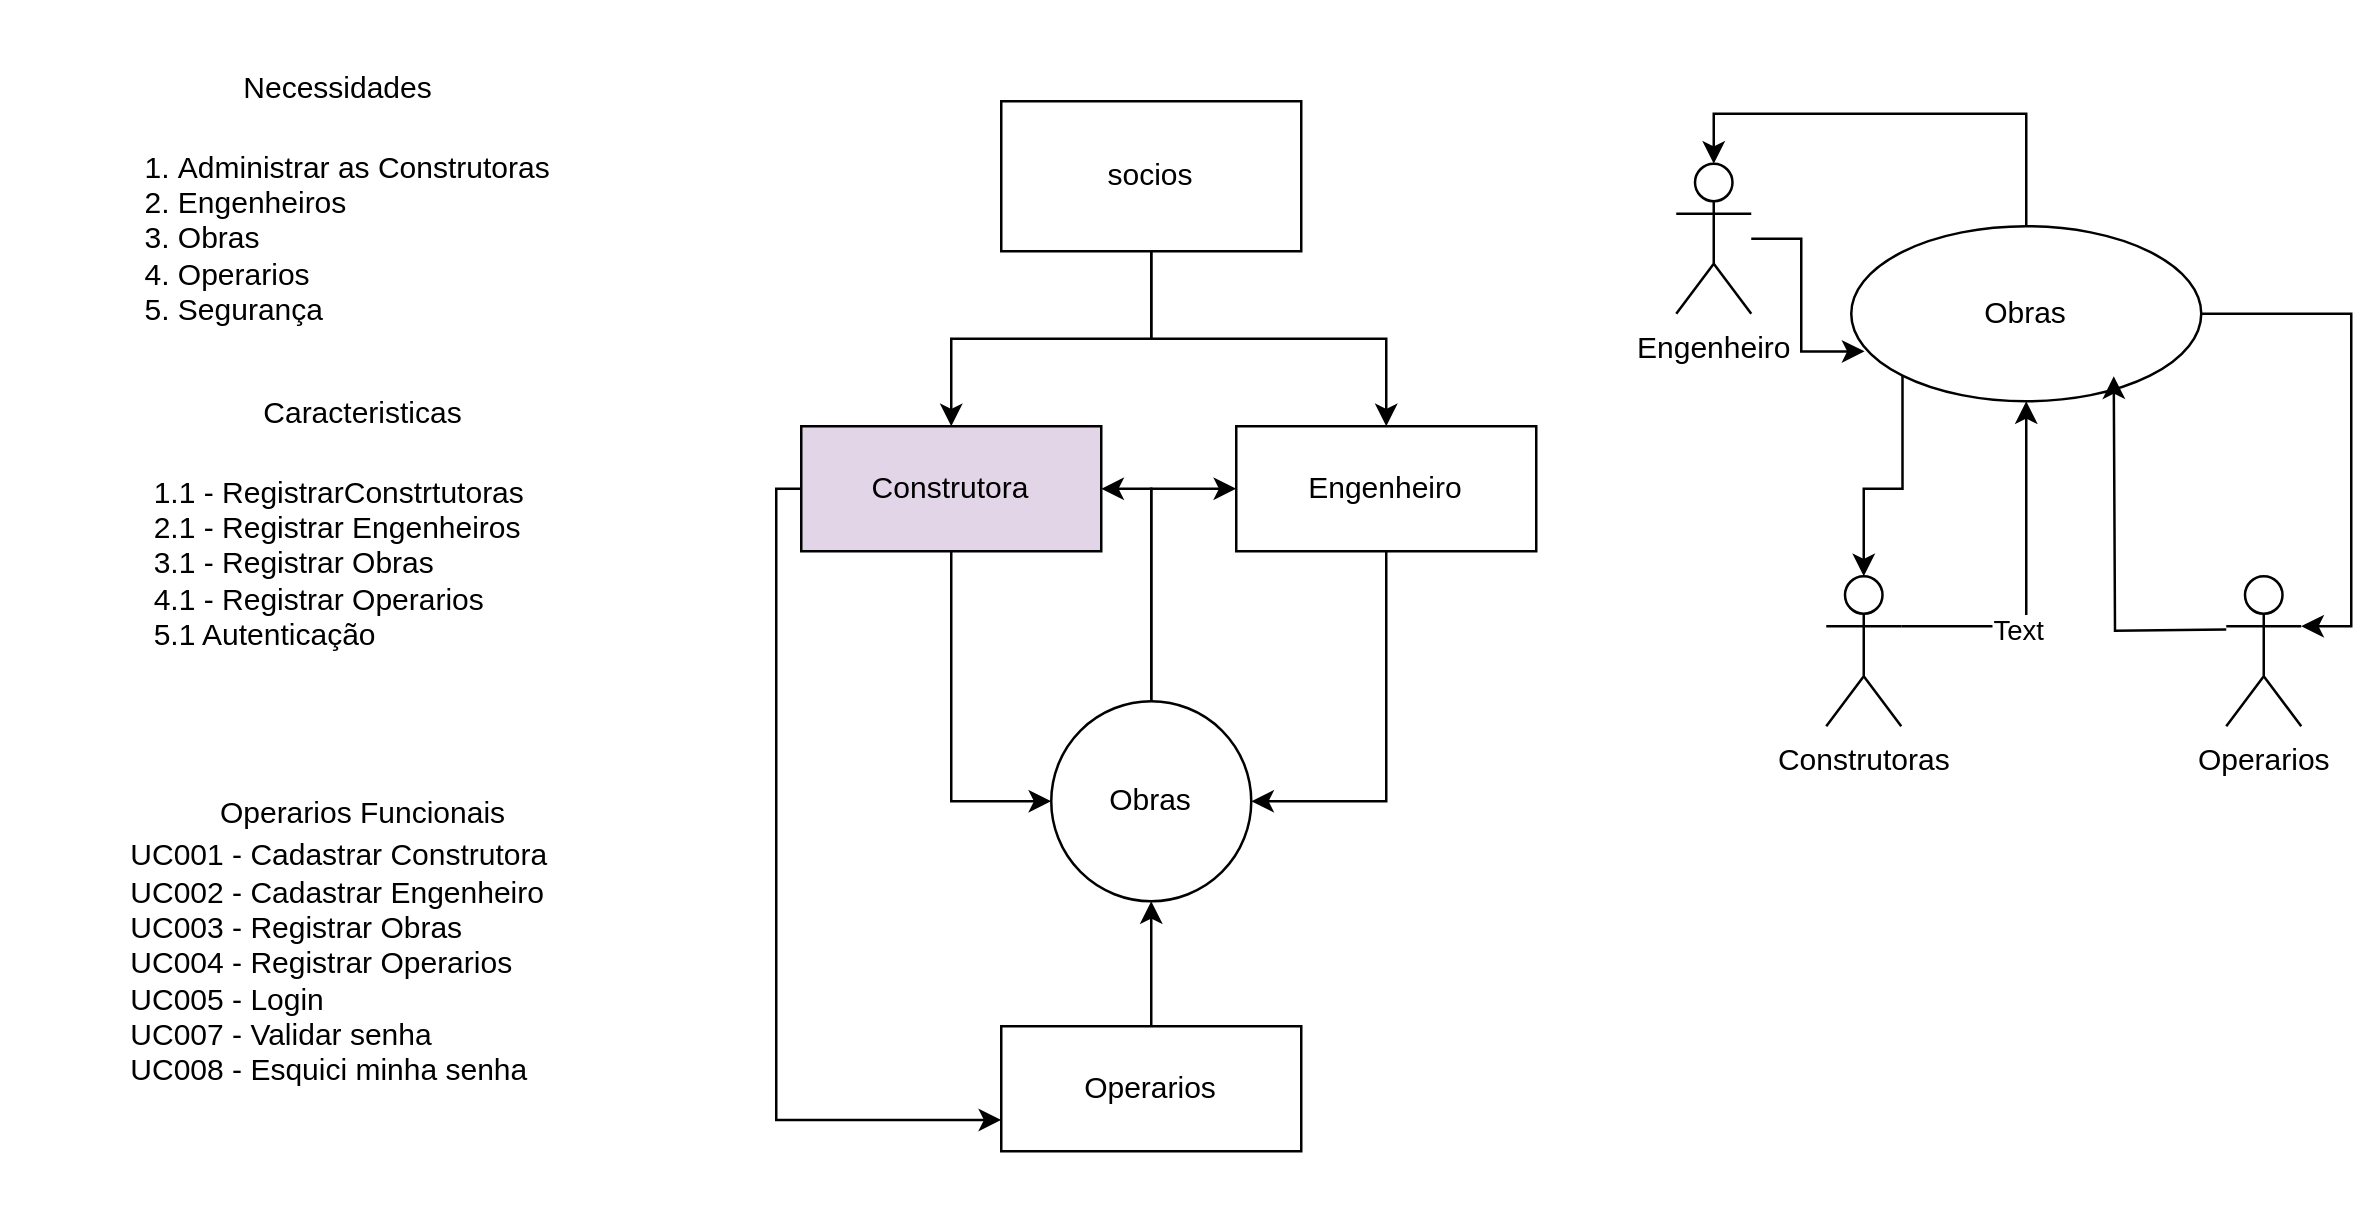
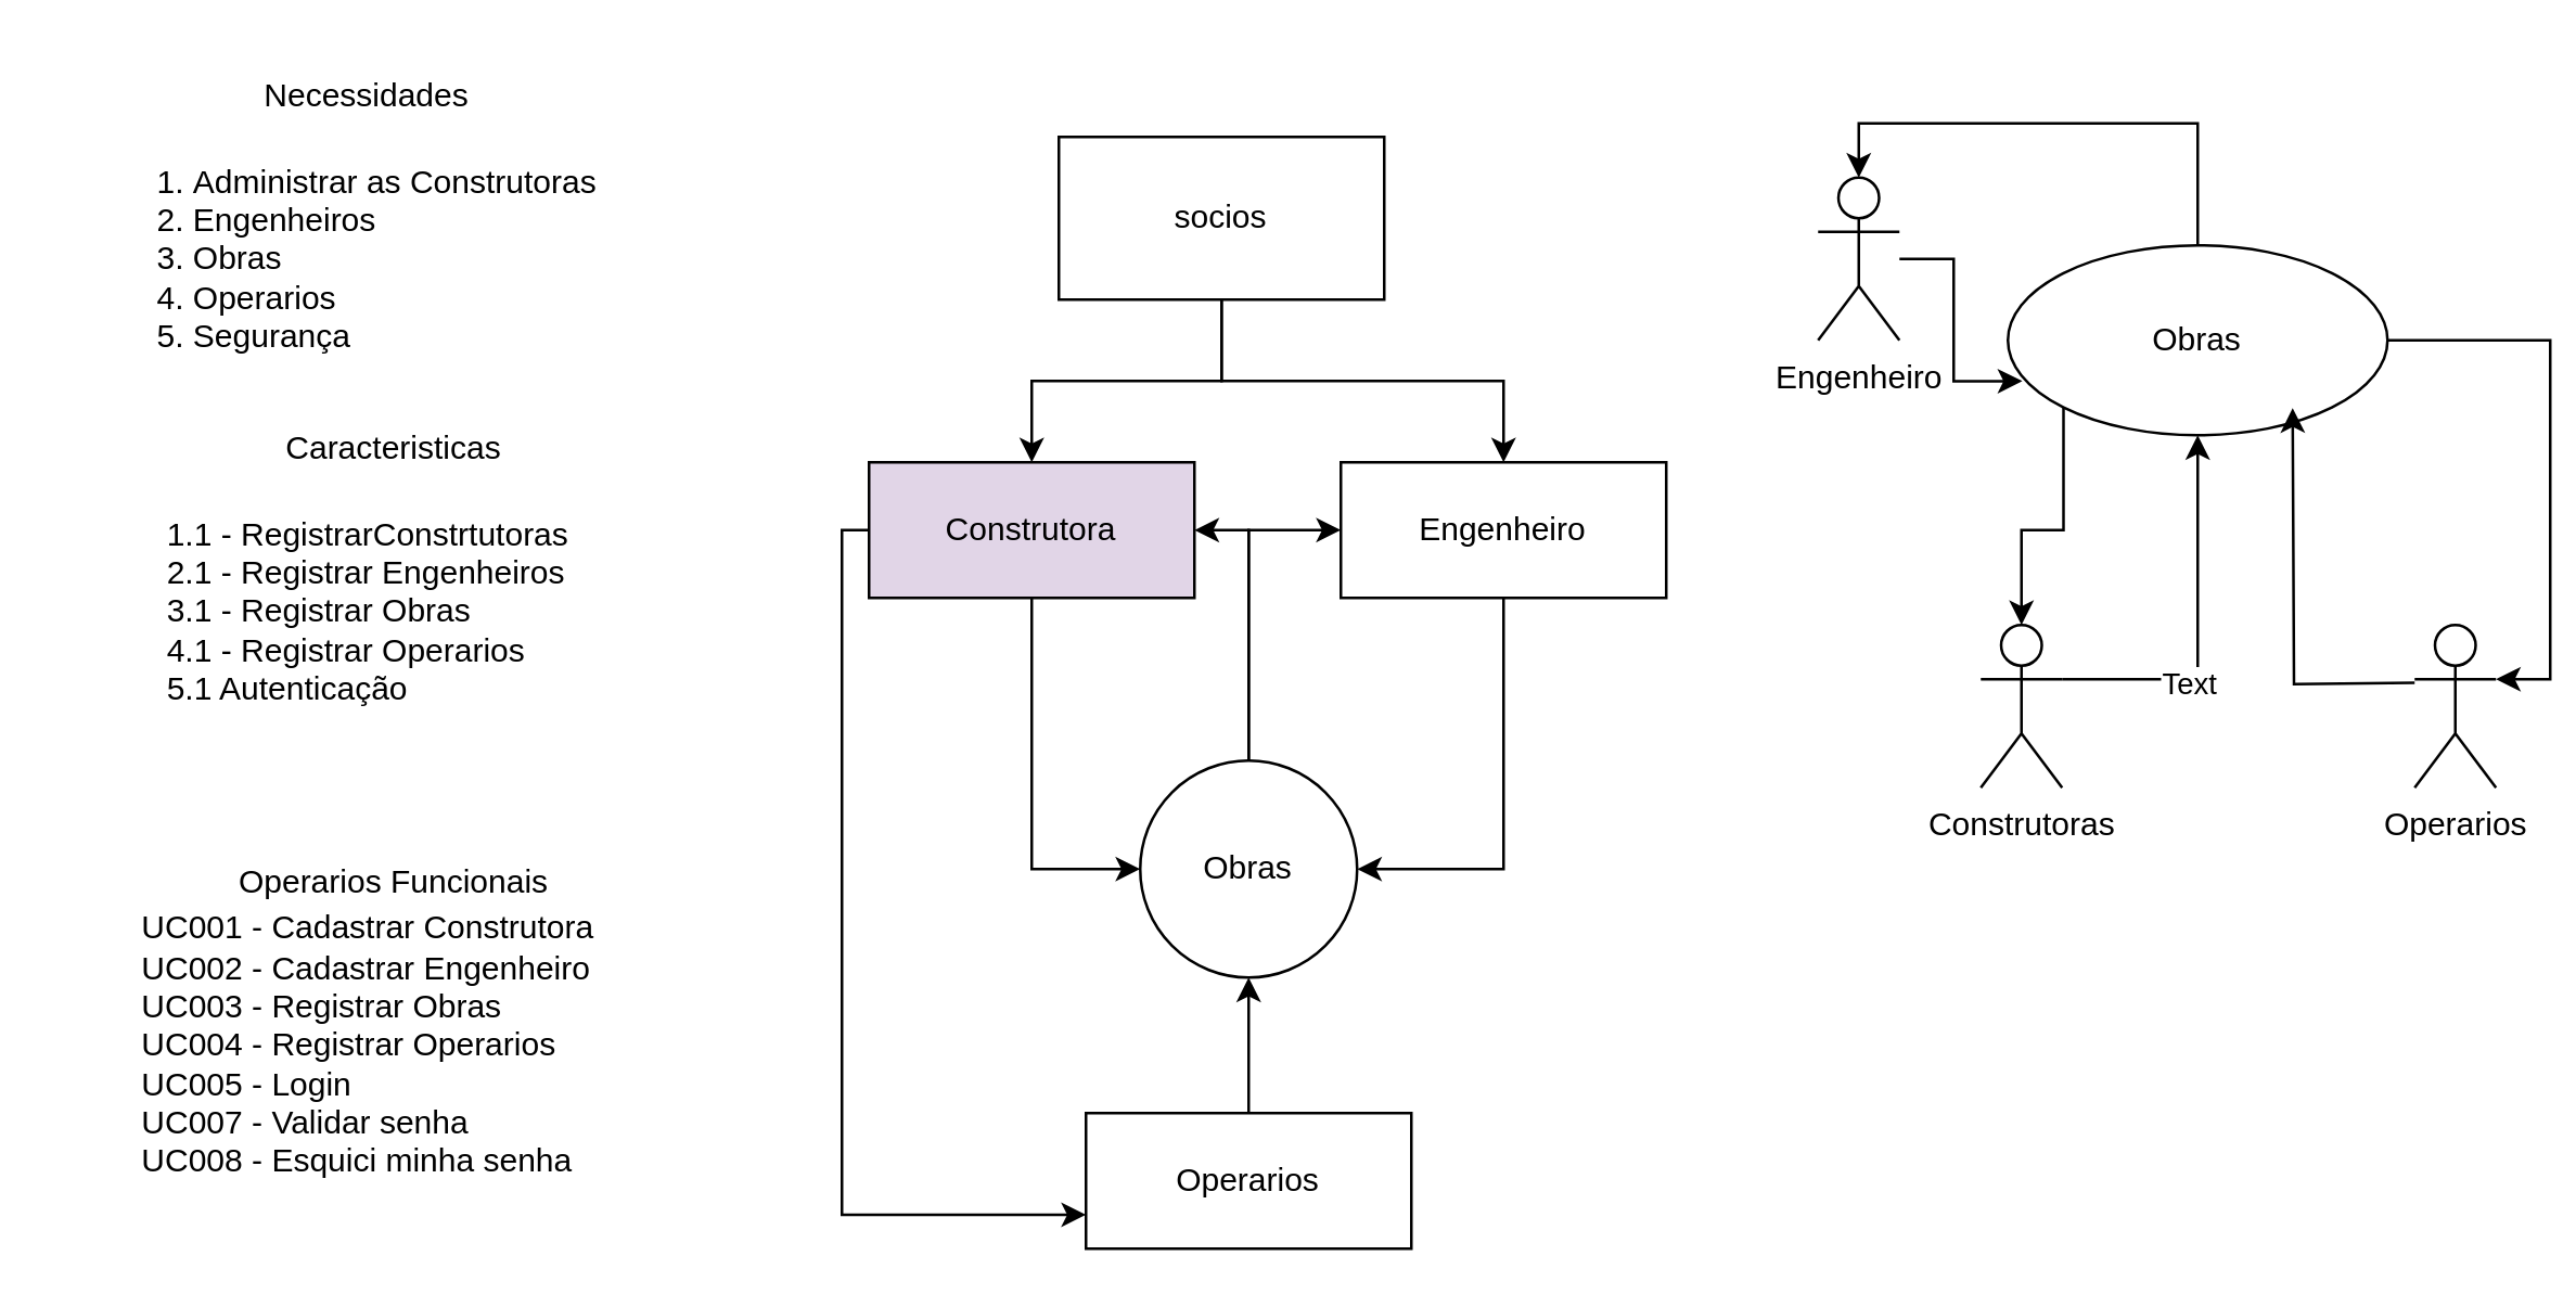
  <mxCell id="0" />
  <mxCell id="1" parent="0" />
  <mxCell id="2" value="&lt;ol&gt;&lt;li style=&quot;text-align: left;&quot;&gt;Administrar as Construtoras&lt;/li&gt;&lt;li style=&quot;text-align: left;&quot;&gt;Engenheiros&lt;/li&gt;&lt;li style=&quot;text-align: left;&quot;&gt;Obras&lt;/li&gt;&lt;li style=&quot;text-align: left;&quot;&gt;Operarios&lt;/li&gt;&lt;li style=&quot;text-align: left;&quot;&gt;Segurança&lt;/li&gt;&lt;/ol&gt;" style="text;html=1;align=center;verticalAlign=middle;resizable=0;points=[];autosize=1;strokeColor=none;fillColor=none;" vertex="1" parent="1"><mxGeometry x="20" y="40" width="210" height="110" as="geometry" /></mxCell>
  <mxCell id="3" value="Necessidades" style="text;html=1;strokeColor=none;fillColor=none;align=center;verticalAlign=middle;whiteSpace=wrap;rounded=0;" vertex="1" parent="1"><mxGeometry x="60" y="20" width="150" height="30" as="geometry" /></mxCell>
  <mxCell id="4" value="&lt;div style=&quot;text-align: left;&quot;&gt;1.1 - RegistrarConstrtutoras&lt;/div&gt;&lt;div style=&quot;text-align: left;&quot;&gt;2.1 - Registrar Engenheiros&lt;/div&gt;&lt;div style=&quot;text-align: left;&quot;&gt;3.1 - Registrar Obras&lt;/div&gt;&lt;div style=&quot;text-align: left;&quot;&gt;4.1 - Registrar Operarios&lt;/div&gt;&lt;div style=&quot;text-align: left;&quot;&gt;5.1 Autenticação&lt;/div&gt;" style="text;html=1;align=center;verticalAlign=middle;resizable=0;points=[];autosize=1;strokeColor=none;fillColor=none;" vertex="1" parent="1"><mxGeometry x="50" y="180" width="170" height="90" as="geometry" /></mxCell>
  <mxCell id="5" value="Caracteristicas" style="text;html=1;strokeColor=none;fillColor=none;align=center;verticalAlign=middle;whiteSpace=wrap;rounded=0;" vertex="1" parent="1"><mxGeometry x="70" y="150" width="150" height="30" as="geometry" /></mxCell>
  <mxCell id="6" value="&lt;div style=&quot;text-align: left;&quot;&gt;UC001 - Cadastrar Construtora&lt;/div&gt;&lt;div style=&quot;text-align: left;&quot;&gt;UC002 - Cadastrar Engenheiro&lt;/div&gt;&lt;div style=&quot;text-align: left;&quot;&gt;UC003 - Registrar Obras&lt;/div&gt;&lt;div style=&quot;text-align: left;&quot;&gt;UC004 - Registrar Operarios&lt;/div&gt;&lt;div style=&quot;text-align: left;&quot;&gt;UC005 - Login&lt;/div&gt;&lt;div style=&quot;text-align: left;&quot;&gt;UC007 - Validar senha&lt;/div&gt;&lt;div style=&quot;text-align: left;&quot;&gt;UC008 - Esquici minha senha&lt;/div&gt;" style="text;html=1;align=center;verticalAlign=middle;resizable=0;points=[];autosize=1;strokeColor=none;fillColor=none;" vertex="1" parent="1"><mxGeometry x="40" y="330" width="190" height="110" as="geometry" /></mxCell>
  <mxCell id="7" value="Operarios Funcionais" style="text;html=1;strokeColor=none;fillColor=none;align=center;verticalAlign=middle;whiteSpace=wrap;rounded=0;" vertex="1" parent="1"><mxGeometry x="70" y="310" width="150" height="30" as="geometry" /></mxCell>
  <mxCell id="8" style="edgeStyle=orthogonalEdgeStyle;rounded=0;orthogonalLoop=1;jettySize=auto;html=1;entryX=0.5;entryY=0;entryDx=0;entryDy=0;" edge="1" parent="1" source="10" target="13"><mxGeometry relative="1" as="geometry" /></mxCell>
  <mxCell id="9" style="edgeStyle=orthogonalEdgeStyle;rounded=0;orthogonalLoop=1;jettySize=auto;html=1;" edge="1" parent="1" source="10" target="15"><mxGeometry relative="1" as="geometry" /></mxCell>
- <mxCell id="10" value="socios" style="rounded=0;whiteSpace=wrap;html=1;" vertex="1" parent="1"><mxGeometry x="400" y="40" width="120" height="60" as="geometry" /></mxCell>
+ <mxCell id="10" value="socios" style="rounded=0;whiteSpace=wrap;html=1;" vertex="1" parent="1"><mxGeometry x="390" y="50" width="120" height="60" as="geometry" /></mxCell>
  <mxCell id="11" style="edgeStyle=orthogonalEdgeStyle;rounded=0;orthogonalLoop=1;jettySize=auto;html=1;entryX=0;entryY=0.5;entryDx=0;entryDy=0;" edge="1" parent="1" source="13" target="18"><mxGeometry relative="1" as="geometry" /></mxCell>
  <mxCell id="12" style="edgeStyle=orthogonalEdgeStyle;rounded=0;orthogonalLoop=1;jettySize=auto;html=1;entryX=0;entryY=0.75;entryDx=0;entryDy=0;" edge="1" parent="1" source="13" target="20"><mxGeometry relative="1" as="geometry"><Array as="points"><mxPoint x="310" y="195" /><mxPoint x="310" y="448" /></Array></mxGeometry></mxCell>
  <mxCell id="13" value="Construtora" style="rounded=0;whiteSpace=wrap;html=1;fillColor=#e1d5e7;" vertex="1" parent="1"><mxGeometry x="320" y="170" width="120" height="50" as="geometry" /></mxCell>
  <mxCell id="14" style="edgeStyle=orthogonalEdgeStyle;rounded=0;orthogonalLoop=1;jettySize=auto;html=1;entryX=1;entryY=0.5;entryDx=0;entryDy=0;" edge="1" parent="1" source="15" target="18"><mxGeometry relative="1" as="geometry" /></mxCell>
  <mxCell id="15" value="Engenheiro" style="rounded=0;whiteSpace=wrap;html=1;" vertex="1" parent="1"><mxGeometry x="494" y="170" width="120" height="50" as="geometry" /></mxCell>
  <mxCell id="16" style="edgeStyle=orthogonalEdgeStyle;rounded=0;orthogonalLoop=1;jettySize=auto;html=1;exitX=0.5;exitY=0;exitDx=0;exitDy=0;entryX=1;entryY=0.5;entryDx=0;entryDy=0;" edge="1" parent="1" source="18" target="13"><mxGeometry relative="1" as="geometry" /></mxCell>
  <mxCell id="17" style="edgeStyle=orthogonalEdgeStyle;rounded=0;orthogonalLoop=1;jettySize=auto;html=1;entryX=0;entryY=0.5;entryDx=0;entryDy=0;" edge="1" parent="1" source="18" target="15"><mxGeometry relative="1" as="geometry" /></mxCell>
  <mxCell id="18" value="Obras" style="ellipse;whiteSpace=wrap;html=1;aspect=fixed;" vertex="1" parent="1"><mxGeometry x="420" y="280" width="80" height="80" as="geometry" /></mxCell>
  <mxCell id="19" style="edgeStyle=orthogonalEdgeStyle;rounded=0;orthogonalLoop=1;jettySize=auto;html=1;exitX=0.5;exitY=0;exitDx=0;exitDy=0;entryX=0.5;entryY=1;entryDx=0;entryDy=0;" edge="1" parent="1" source="20" target="18"><mxGeometry relative="1" as="geometry" /></mxCell>
  <mxCell id="20" value="Operarios" style="rounded=0;whiteSpace=wrap;html=1;" vertex="1" parent="1"><mxGeometry x="400" y="410" width="120" height="50" as="geometry" /></mxCell>
  <mxCell id="21" value="Obras" style="ellipse;whiteSpace=wrap;html=1;" vertex="1" parent="1"><mxGeometry x="740" y="90" width="140" height="70" as="geometry" /></mxCell>
  <mxCell id="22" value="" style="edgeStyle=orthogonalEdgeStyle;rounded=0;orthogonalLoop=1;jettySize=auto;html=1;exitX=1;exitY=0.333;exitDx=0;exitDy=0;exitPerimeter=0;" edge="1" parent="1" source="24" target="21"><mxGeometry relative="1" as="geometry" /></mxCell>
  <mxCell id="23" value="Text" style="edgeLabel;html=1;align=center;verticalAlign=middle;resizable=0;points=[];" vertex="1" connectable="0" parent="22"><mxGeometry x="-0.335" y="-2" relative="1" as="geometry"><mxPoint as="offset" /></mxGeometry></mxCell>
  <mxCell id="24" value="Construtoras" style="shape=umlActor;verticalLabelPosition=bottom;verticalAlign=top;html=1;" vertex="1" parent="1"><mxGeometry x="730" y="230" width="30" height="60" as="geometry" /></mxCell>
  <mxCell id="25" value="Operarios" style="shape=umlActor;verticalLabelPosition=bottom;verticalAlign=top;html=1;" vertex="1" parent="1"><mxGeometry x="890" y="230" width="30" height="60" as="geometry" /></mxCell>
  <mxCell id="26" value="Engenheiro" style="shape=umlActor;verticalLabelPosition=bottom;verticalAlign=top;html=1;" vertex="1" parent="1"><mxGeometry x="670" y="65" width="30" height="60" as="geometry" /></mxCell>
  <mxCell id="27" style="edgeStyle=orthogonalEdgeStyle;rounded=0;orthogonalLoop=1;jettySize=auto;html=1;entryX=1;entryY=0.333;entryDx=0;entryDy=0;entryPerimeter=0;" edge="1" parent="1" source="21" target="25"><mxGeometry relative="1" as="geometry" /></mxCell>
  <mxCell id="28" style="edgeStyle=orthogonalEdgeStyle;rounded=0;orthogonalLoop=1;jettySize=auto;html=1;entryX=0.75;entryY=0.982;entryDx=0;entryDy=0;entryPerimeter=0;" edge="1" parent="1"><mxGeometry relative="1" as="geometry"><mxPoint x="890" y="251.26" as="sourcePoint" /><mxPoint x="845" y="150" as="targetPoint" /></mxGeometry></mxCell>
  <mxCell id="29" style="edgeStyle=orthogonalEdgeStyle;rounded=0;orthogonalLoop=1;jettySize=auto;html=1;entryX=0.038;entryY=0.715;entryDx=0;entryDy=0;entryPerimeter=0;" edge="1" parent="1" source="26" target="21"><mxGeometry relative="1" as="geometry" /></mxCell>
  <mxCell id="30" style="edgeStyle=orthogonalEdgeStyle;rounded=0;orthogonalLoop=1;jettySize=auto;html=1;exitX=0.5;exitY=0;exitDx=0;exitDy=0;entryX=0.5;entryY=0;entryDx=0;entryDy=0;entryPerimeter=0;" edge="1" parent="1" source="21" target="26"><mxGeometry relative="1" as="geometry" /></mxCell>
  <mxCell id="31" style="edgeStyle=orthogonalEdgeStyle;rounded=0;orthogonalLoop=1;jettySize=auto;html=1;exitX=0;exitY=1;exitDx=0;exitDy=0;entryX=0.5;entryY=0;entryDx=0;entryDy=0;entryPerimeter=0;" edge="1" parent="1" source="21" target="24"><mxGeometry relative="1" as="geometry" /></mxCell>
